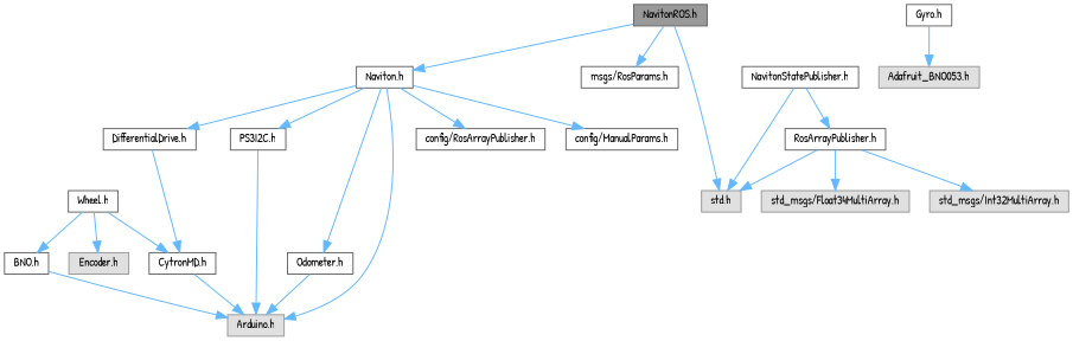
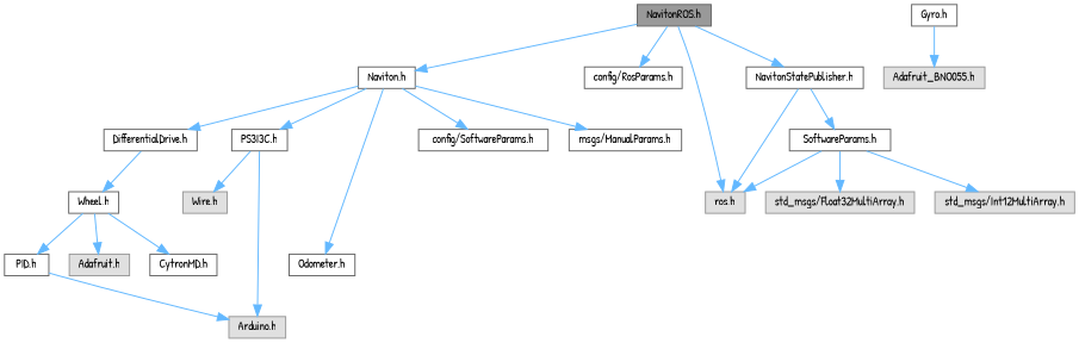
  digraph {
    fontname="Patrick Hand"
    node [color=grey40 fillcolor=white fontname="Patrick Hand" fontsize=10 shape=box style=filled]
    edge [color=steelblue1 fontname="Patrick Hand" fontsize=10 labelfontname=Helvetica labelfontsize=10 style=solid]
    n1 [color=gray40 fillcolor=grey60 fontcolor=black height=0.2 label="NavitonROS.h" width=0.4]
-   n2 [color=grey60 fillcolor="#E0E0E0" height=0.2 label="std.h" width=0.4]
-   n3 [height=0.2 label="msgs/RosParams.h" width=0.4]
+   n2 [color=grey60 fillcolor="#E0E0E0" height=0.2 label="ros.h" width=0.4]
+   n3 [height=0.2 label="config/RosParams.h" width=0.4]
    n4 [height=0.2 label="Naviton.h" width=0.4]
    n5 [height=0.2 label="NavitonStatePublisher.h" width=0.4]
    n6 [color=grey60 fillcolor="#E0E0E0" height=0.2 label="Arduino.h" width=0.4]
-   n7 [height=0.2 label="config/RosArrayPublisher.h" width=0.4]
-   n8 [height=0.2 label="config/ManualParams.h" width=0.4]
-   n9 [height=0.2 label="PS3I2C.h" width=0.4]
+   n7 [height=0.2 label="config/SoftwareParams.h" width=0.4]
+   n8 [height=0.2 label="msgs/ManualParams.h" width=0.4]
+   n9 [height=0.2 label="PS3I3C.h" width=0.4]
    n10 [height=0.2 label="DifferentialDrive.h" width=0.4]
    n11 [height=0.2 label="Odometer.h" width=0.4]
-   n12 [height=0.2 label="RosArrayPublisher.h" width=0.4]
+   n12 [height=0.2 label="SoftwareParams.h" width=0.4]
+   n13 [color=grey60 fillcolor="#E0E0E0" height=0.2 label="Wire.h" width=0.4]
    n14 [height=0.2 label="Wheel.h" width=0.4]
    n15 [height=0.2 label="Gyro.h" width=0.4]
-   n16 [color=grey60 fillcolor="#E0E0E0" height=0.2 label="Adafruit_BNO053.h" width=0.4]
-   n17 [color=grey60 fillcolor="#E0E0E0" height=0.2 label="Encoder.h" width=0.4]
+   n16 [color=grey60 fillcolor="#E0E0E0" height=0.2 label="Adafruit_BNO055.h" width=0.4]
+   n17 [color=grey60 fillcolor="#E0E0E0" height=0.2 label="Adafruit.h" width=0.4]
    n18 [height=0.2 label="CytronMD.h" width=0.4]
-   n19 [height=0.2 label="BNO.h" width=0.4]
-   n20 [color=grey60 fillcolor="#E0E0E0" height=0.2 label="std_msgs/Float34MultiArray.h" width=0.4]
-   n21 [color=grey60 fillcolor="#E0E0E0" height=0.2 label="std_msgs/Int32MultiArray.h" width=0.4]
+   n19 [height=0.2 label="PID.h" width=0.4]
+   n20 [color=grey60 fillcolor="#E0E0E0" height=0.2 label="std_msgs/Float32MultiArray.h" width=0.4]
+   n21 [color=grey60 fillcolor="#E0E0E0" height=0.2 label="std_msgs/Int12MultiArray.h" width=0.4]
    n1 -> n2
    n1 -> n3
    n1 -> n4
-   n4 -> n6
+   n1 -> n5
    n4 -> n7
    n4 -> n8
    n4 -> n9
    n4 -> n10
    n4 -> n11
    n5 -> n2
    n5 -> n12
    n9 -> n6
-   n10 -> n18
-   n11 -> n6
+   n9 -> n13
+   n10 -> n14
    n12 -> n2
    n12 -> n20
    n12 -> n21
    n14 -> n17
    n14 -> n18
    n14 -> n19
    n15 -> n16
-   n18 -> n6
    n19 -> n6
  }
